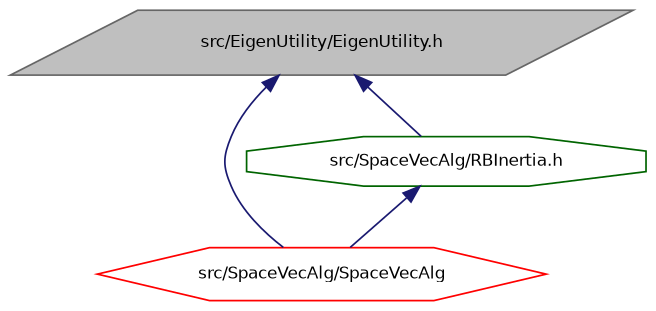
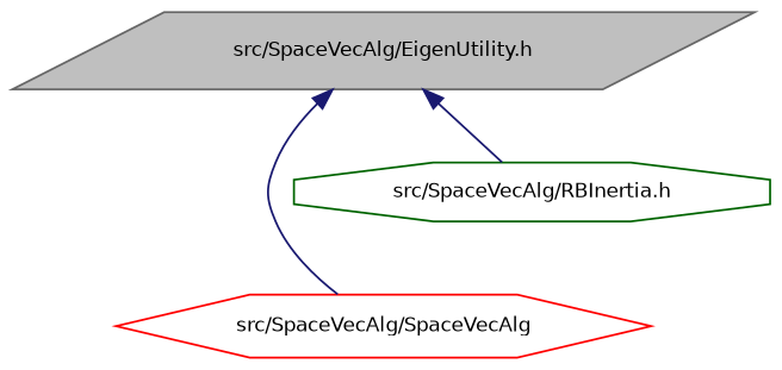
  digraph {
    fontname="DejaVu Sans"
    node [fillcolor=white fontname="DejaVu Sans" fontsize=10 style=filled]
    edge [color=midnightblue dir=back fontname="DejaVu Sans" fontsize=10 labelfontname=Helvetica labelfontsize=10 style=solid]
-   n1 [color=gray40 fillcolor=grey75 fontcolor=black height=0.2 label="src/EigenUtility/EigenUtility.h" shape=parallelogram width=0.4]
+   n1 [color=gray40 fillcolor=grey75 fontcolor=black height=0.2 label="src/SpaceVecAlg/EigenUtility.h" shape=parallelogram width=0.4]
    n2 [color=red height=0.2 label="src/SpaceVecAlg/SpaceVecAlg" shape=hexagon width=0.4]
    n3 [color=darkgreen height=0.2 label="src/SpaceVecAlg/RBInertia.h" shape=octagon width=0.4]
    n1 -> n2
    n1 -> n3
-   n3 -> n2
  }
